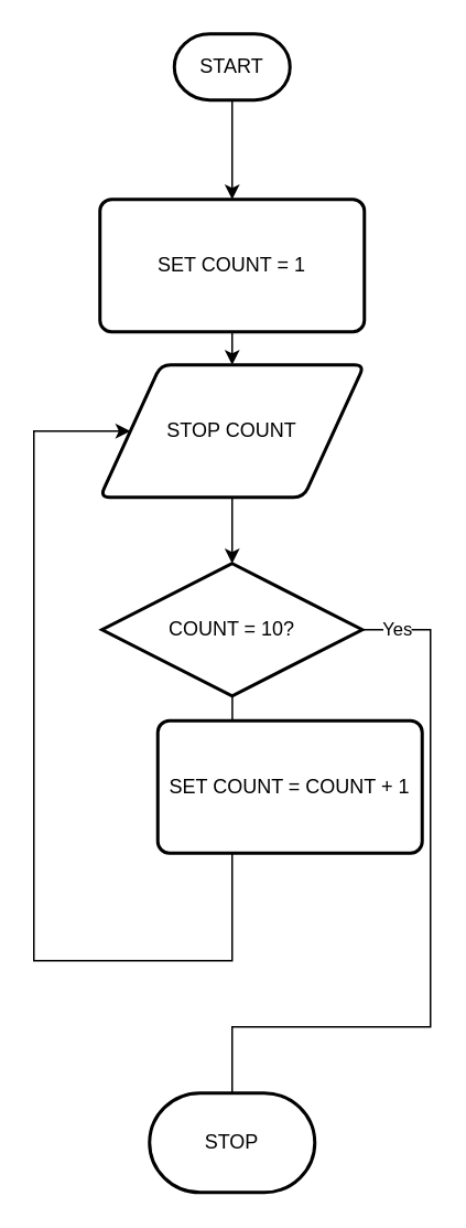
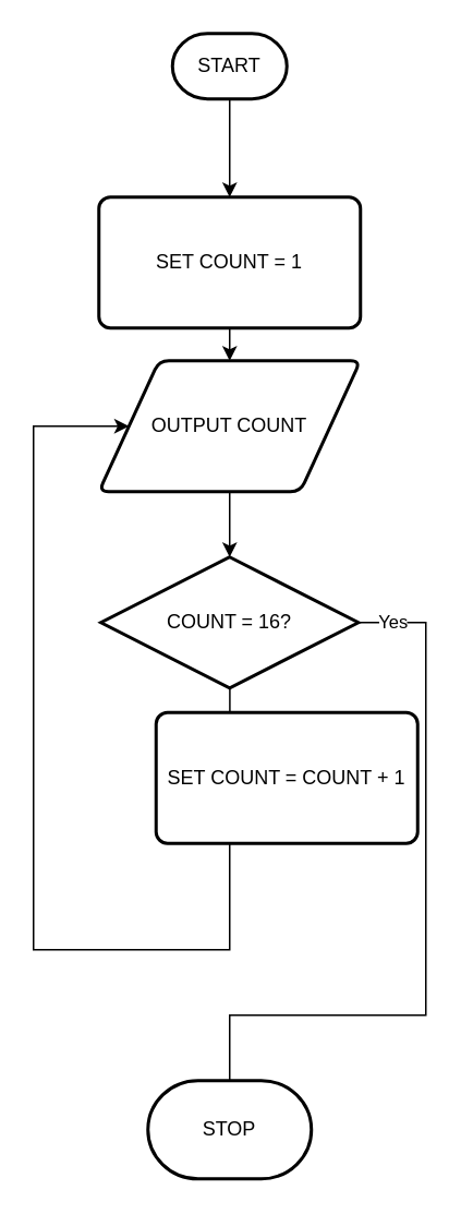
  <mxCell id="0" />
  <mxCell id="1" parent="0" />
  <mxCell id="2" style="edgeStyle=orthogonalEdgeStyle;rounded=0;orthogonalLoop=1;jettySize=auto;html=1;exitX=0.5;exitY=1;exitDx=0;exitDy=0;entryX=0.5;entryY=0;entryDx=0;entryDy=0;" edge="1" parent="1" source="3" target="5"><mxGeometry relative="1" as="geometry" /></mxCell>
  <mxCell id="3" value="SET COUNT = 1" style="rounded=1;whiteSpace=wrap;html=1;absoluteArcSize=1;arcSize=14;strokeWidth=2;" vertex="1" parent="1"><mxGeometry x="60" y="120" width="160" height="80" as="geometry" /></mxCell>
  <mxCell id="4" style="edgeStyle=orthogonalEdgeStyle;rounded=0;orthogonalLoop=1;jettySize=auto;html=1;entryX=0.5;entryY=0;entryDx=0;entryDy=0;entryPerimeter=0;" edge="1" parent="1" source="5" target="10"><mxGeometry relative="1" as="geometry" /></mxCell>
- <mxCell id="5" value="STOP COUNT" style="shape=parallelogram;html=1;strokeWidth=2;perimeter=parallelogramPerimeter;whiteSpace=wrap;rounded=1;arcSize=12;size=0.23;" vertex="1" parent="1"><mxGeometry x="60" y="220" width="160" height="80" as="geometry" /></mxCell>
+ <mxCell id="5" value="OUTPUT COUNT" style="shape=parallelogram;html=1;strokeWidth=2;perimeter=parallelogramPerimeter;whiteSpace=wrap;rounded=1;arcSize=12;size=0.23;" vertex="1" parent="1"><mxGeometry x="60" y="220" width="160" height="80" as="geometry" /></mxCell>
  <mxCell id="6" style="edgeStyle=orthogonalEdgeStyle;rounded=0;orthogonalLoop=1;jettySize=auto;html=1;entryX=0.5;entryY=0;entryDx=0;entryDy=0;" edge="1" parent="1" source="7" target="3"><mxGeometry relative="1" as="geometry" /></mxCell>
  <mxCell id="7" value="START" style="strokeWidth=2;html=1;shape=mxgraph.flowchart.terminator;whiteSpace=wrap;" vertex="1" parent="1"><mxGeometry x="105" y="20" width="70" height="40" as="geometry" /></mxCell>
  <mxCell id="8" value="Yes" style="edgeStyle=orthogonalEdgeStyle;rounded=0;orthogonalLoop=1;jettySize=auto;html=1;entryX=0.5;entryY=0;entryDx=0;entryDy=0;entryPerimeter=0;endArrow=none;" edge="1" parent="1" source="10" target="11"><mxGeometry x="-0.904" relative="1" as="geometry"><mxPoint x="290" y="390" as="targetPoint" /><Array as="points"><mxPoint x="260" y="380" /><mxPoint x="260" y="620" /><mxPoint x="140" y="620" /></Array><mxPoint as="offset" /></mxGeometry></mxCell>
  <mxCell id="9" value="No" style="edgeStyle=orthogonalEdgeStyle;rounded=0;orthogonalLoop=1;jettySize=auto;html=1;entryX=0.5;entryY=0;entryDx=0;entryDy=0;" edge="1" parent="1" source="10" target="13"><mxGeometry relative="1" as="geometry" /></mxCell>
- <mxCell id="10" value="COUNT = 10?" style="strokeWidth=2;html=1;shape=mxgraph.flowchart.decision;whiteSpace=wrap;" vertex="1" parent="1"><mxGeometry x="61.25" y="340" width="157.5" height="80" as="geometry" /></mxCell>
+ <mxCell id="10" value="COUNT = 16?" style="strokeWidth=2;html=1;shape=mxgraph.flowchart.decision;whiteSpace=wrap;" vertex="1" parent="1"><mxGeometry x="61.25" y="340" width="157.5" height="80" as="geometry" /></mxCell>
  <mxCell id="11" value="STOP" style="strokeWidth=2;html=1;shape=mxgraph.flowchart.terminator;whiteSpace=wrap;" vertex="1" parent="1"><mxGeometry x="90" y="660" width="100" height="60" as="geometry" /></mxCell>
  <mxCell id="12" style="edgeStyle=orthogonalEdgeStyle;rounded=0;orthogonalLoop=1;jettySize=auto;html=1;entryX=0;entryY=0.5;entryDx=0;entryDy=0;" edge="1" parent="1" source="13" target="5"><mxGeometry relative="1" as="geometry"><mxPoint x="140" y="580" as="targetPoint" /><Array as="points"><mxPoint x="140" y="580" /><mxPoint x="20" y="580" /><mxPoint x="20" y="260" /></Array></mxGeometry></mxCell>
  <mxCell id="13" value="SET COUNT = COUNT + 1" style="rounded=1;whiteSpace=wrap;html=1;absoluteArcSize=1;arcSize=14;strokeWidth=2;" vertex="1" parent="1"><mxGeometry x="95" y="435" width="160" height="80" as="geometry" /></mxCell>
